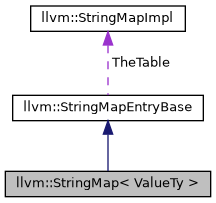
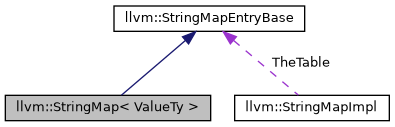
  digraph {
    node [color=black fillcolor=white fontname=Helvetica fontsize=10 shape=record style=filled]
    edge [dir=back fontname=Helvetica fontsize=10 labelfontname=Helvetica labelfontsize=10]
    n1 [fillcolor=grey75 fontcolor=black height=0.2 label="llvm::StringMap\< ValueTy \>" width=0.4]
    n2 [height=0.2 label="llvm::StringMapImpl" width=0.4]
    n3 [height=0.2 label="llvm::StringMapEntryBase" width=0.4]
    n3 -> n1 [color=midnightblue style=solid]
-   n2 -> n3 [color=darkorchid3 label=" TheTable" style=dashed]
+   n3 -> n2 [color=darkorchid3 label=" TheTable" style=dashed]
  }
